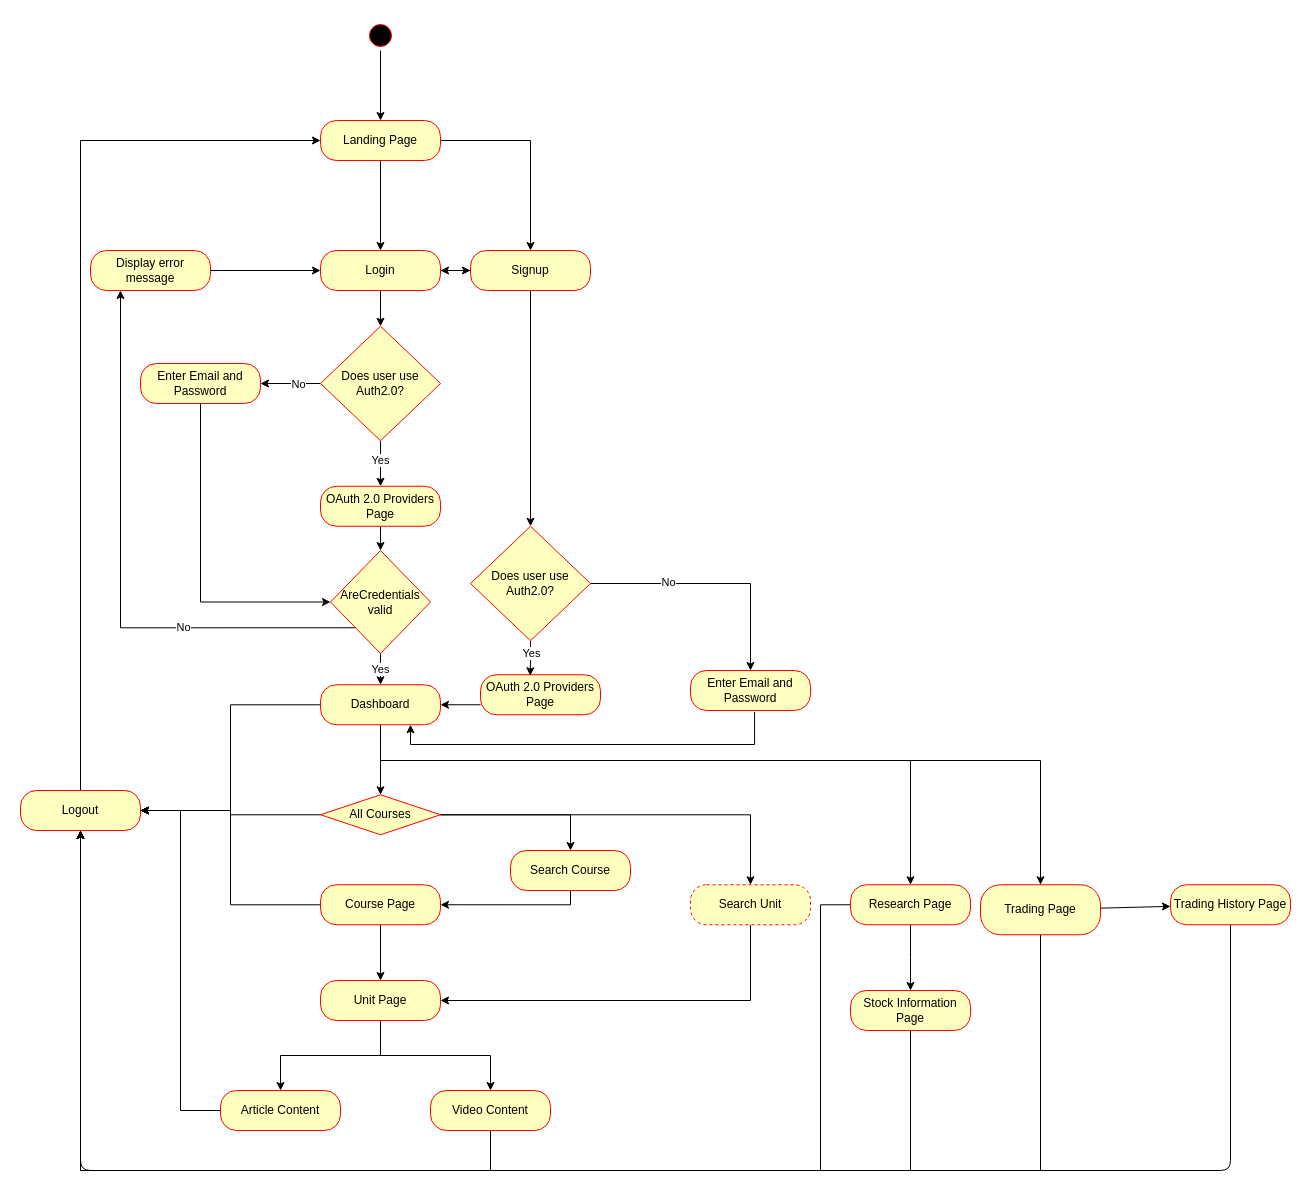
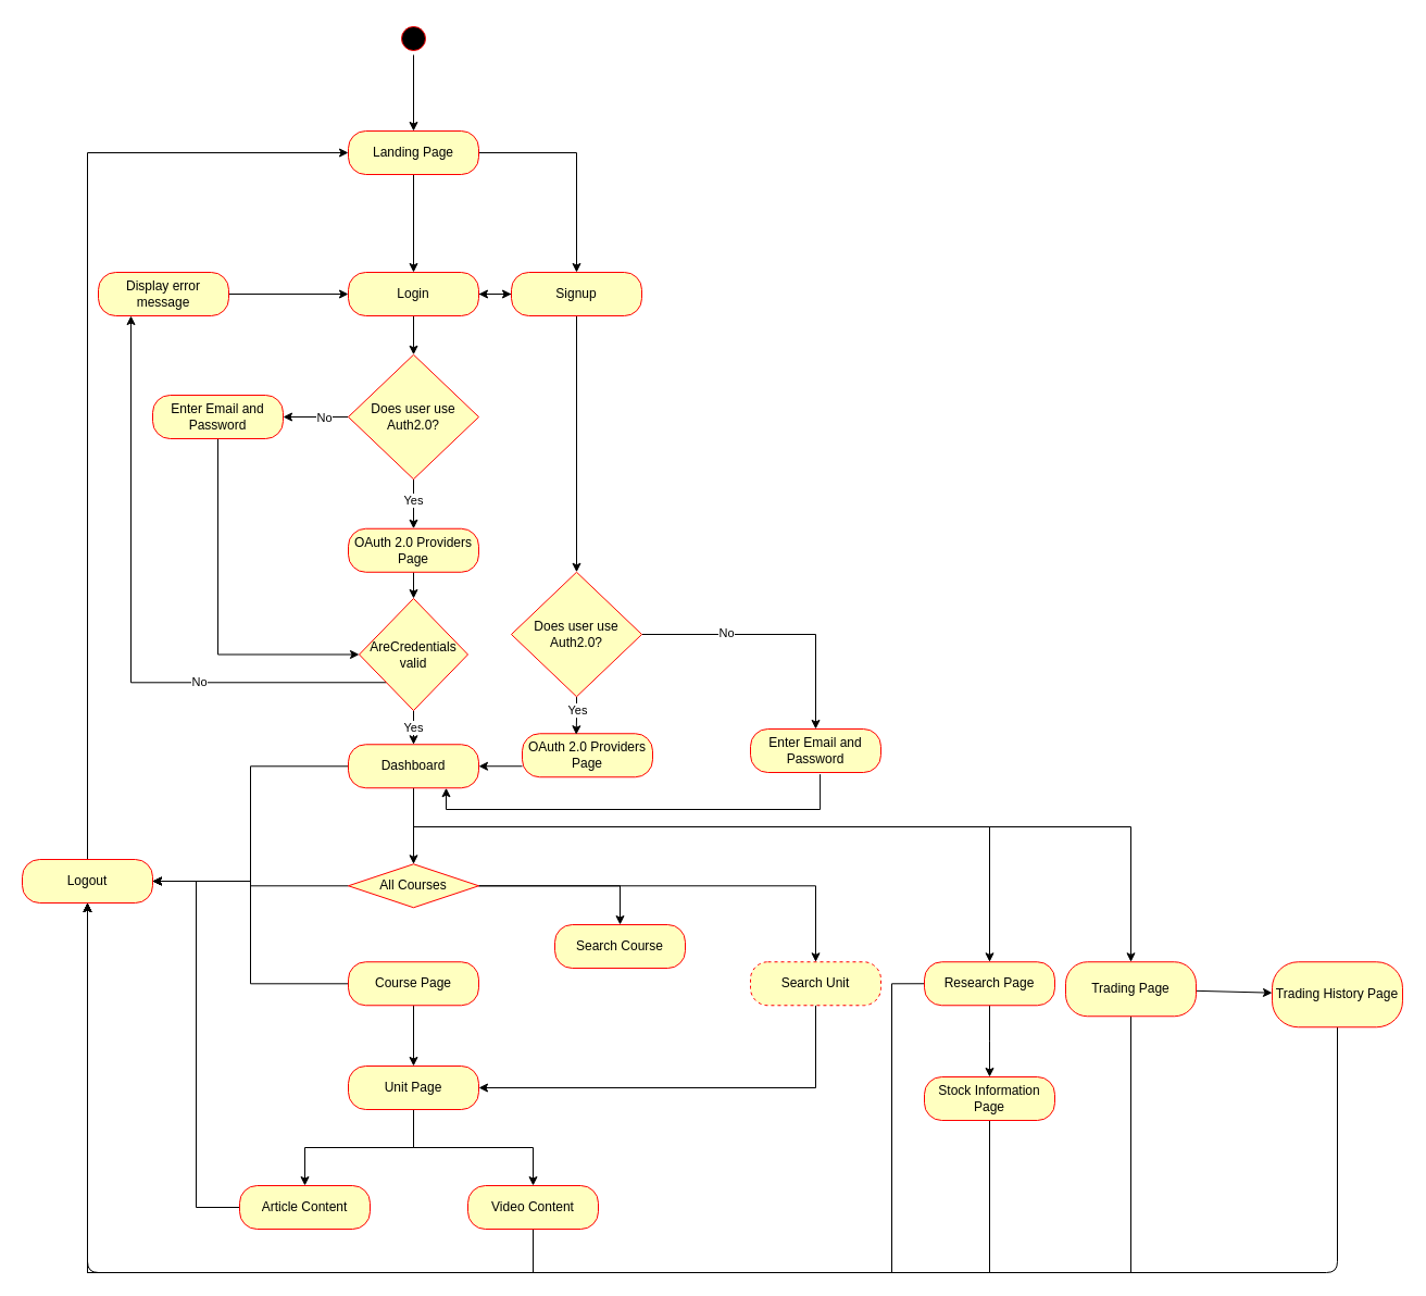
  <mxCell id="0" />
  <mxCell id="1" parent="0" />
  <mxCell id="2" style="edgeStyle=orthogonalEdgeStyle;rounded=0;orthogonalLoop=1;jettySize=auto;html=1;entryX=0.5;entryY=0;entryDx=0;entryDy=0;" parent="1" source="3" target="6" edge="1"><mxGeometry relative="1" as="geometry" /></mxCell>
  <mxCell id="3" value="" style="ellipse;html=1;shape=startState;fillColor=#000000;strokeColor=#ff0000;" parent="1" vertex="1"><mxGeometry x="365" y="20" width="30" height="30" as="geometry" /></mxCell>
  <mxCell id="4" style="edgeStyle=orthogonalEdgeStyle;rounded=0;orthogonalLoop=1;jettySize=auto;html=1;entryX=0.5;entryY=0;entryDx=0;entryDy=0;" parent="1" source="6" target="9" edge="1"><mxGeometry relative="1" as="geometry" /></mxCell>
  <mxCell id="5" style="edgeStyle=orthogonalEdgeStyle;rounded=0;orthogonalLoop=1;jettySize=auto;html=1;entryX=0.5;entryY=0;entryDx=0;entryDy=0;" parent="1" source="6" target="12" edge="1"><mxGeometry relative="1" as="geometry" /></mxCell>
  <mxCell id="6" value="Landing Page" style="rounded=1;whiteSpace=wrap;html=1;arcSize=40;fontColor=#000000;fillColor=#ffffc0;strokeColor=#ff0000;" parent="1" vertex="1"><mxGeometry x="320" y="120" width="120" height="40" as="geometry" /></mxCell>
  <mxCell id="7" style="edgeStyle=orthogonalEdgeStyle;rounded=0;orthogonalLoop=1;jettySize=auto;html=1;" parent="1" source="9" edge="1"><mxGeometry relative="1" as="geometry"><mxPoint x="470" y="270" as="targetPoint" /></mxGeometry></mxCell>
  <mxCell id="8" style="edgeStyle=orthogonalEdgeStyle;rounded=0;orthogonalLoop=1;jettySize=auto;html=1;entryX=0.5;entryY=0;entryDx=0;entryDy=0;" parent="1" source="9" target="48" edge="1"><mxGeometry relative="1" as="geometry" /></mxCell>
  <mxCell id="9" value="Login" style="rounded=1;whiteSpace=wrap;html=1;arcSize=40;fontColor=#000000;fillColor=#ffffc0;strokeColor=#ff0000;" parent="1" vertex="1"><mxGeometry x="320" y="250" width="120" height="40" as="geometry" /></mxCell>
  <mxCell id="10" style="edgeStyle=orthogonalEdgeStyle;rounded=0;orthogonalLoop=1;jettySize=auto;html=1;" parent="1" source="12" target="9" edge="1"><mxGeometry relative="1" as="geometry" /></mxCell>
  <mxCell id="11" value="" style="edgeStyle=orthogonalEdgeStyle;rounded=0;orthogonalLoop=1;jettySize=auto;html=1;" parent="1" source="12" target="41" edge="1"><mxGeometry relative="1" as="geometry" /></mxCell>
  <mxCell id="12" value="Signup" style="rounded=1;whiteSpace=wrap;html=1;arcSize=40;fontColor=#000000;fillColor=#ffffc0;strokeColor=#ff0000;" parent="1" vertex="1"><mxGeometry x="470" y="250" width="120" height="40" as="geometry" /></mxCell>
  <mxCell id="13" value="Yes" style="edgeStyle=orthogonalEdgeStyle;rounded=0;orthogonalLoop=1;jettySize=auto;html=1;entryX=0.5;entryY=0;entryDx=0;entryDy=0;" parent="1" source="16" target="21" edge="1"><mxGeometry relative="1" as="geometry" /></mxCell>
  <mxCell id="14" style="edgeStyle=orthogonalEdgeStyle;rounded=0;orthogonalLoop=1;jettySize=auto;html=1;exitX=0;exitY=1;exitDx=0;exitDy=0;" parent="1" source="16" target="23" edge="1"><mxGeometry relative="1" as="geometry"><Array as="points"><mxPoint x="120" y="627" /></Array></mxGeometry></mxCell>
  <mxCell id="15" value="No" style="edgeLabel;html=1;align=center;verticalAlign=middle;resizable=0;points=[];" parent="14" vertex="1" connectable="0"><mxGeometry x="-0.399" y="-1" relative="1" as="geometry"><mxPoint as="offset" /></mxGeometry></mxCell>
  <mxCell id="16" value="AreCredentials valid" style="rhombus;whiteSpace=wrap;html=1;fontColor=#000000;fillColor=#ffffc0;strokeColor=#ff0000;" parent="1" vertex="1"><mxGeometry x="330" y="550" width="100" height="103" as="geometry" /></mxCell>
  <mxCell id="17" style="edgeStyle=orthogonalEdgeStyle;rounded=0;orthogonalLoop=1;jettySize=auto;html=1;entryX=0.5;entryY=0;entryDx=0;entryDy=0;" parent="1" source="21" target="27" edge="1"><mxGeometry relative="1" as="geometry" /></mxCell>
  <mxCell id="18" style="edgeStyle=orthogonalEdgeStyle;rounded=0;orthogonalLoop=1;jettySize=auto;html=1;entryX=1;entryY=0.5;entryDx=0;entryDy=0;" parent="1" source="21" target="54" edge="1"><mxGeometry relative="1" as="geometry" /></mxCell>
  <mxCell id="19" style="edgeStyle=orthogonalEdgeStyle;rounded=0;orthogonalLoop=1;jettySize=auto;html=1;exitX=0.5;exitY=1;exitDx=0;exitDy=0;entryX=0.5;entryY=0;entryDx=0;entryDy=0;" parent="1" source="21" target="64" edge="1"><mxGeometry relative="1" as="geometry"><mxPoint x="910" y="810" as="targetPoint" /><Array as="points"><mxPoint x="380" y="760" /><mxPoint x="910" y="760" /></Array></mxGeometry></mxCell>
  <mxCell id="20" style="edgeStyle=orthogonalEdgeStyle;rounded=0;orthogonalLoop=1;jettySize=auto;html=1;" parent="1" source="21" target="67" edge="1"><mxGeometry relative="1" as="geometry"><Array as="points"><mxPoint x="380" y="760" /><mxPoint x="1040" y="760" /></Array></mxGeometry></mxCell>
  <mxCell id="21" value="Dashboard" style="rounded=1;whiteSpace=wrap;html=1;arcSize=40;fontColor=#000000;fillColor=#ffffc0;strokeColor=#ff0000;" parent="1" vertex="1"><mxGeometry x="320" y="684.25" width="120" height="40" as="geometry" /></mxCell>
  <mxCell id="22" style="edgeStyle=orthogonalEdgeStyle;rounded=0;orthogonalLoop=1;jettySize=auto;html=1;entryX=0;entryY=0.5;entryDx=0;entryDy=0;" parent="1" source="23" target="9" edge="1"><mxGeometry relative="1" as="geometry"><Array as="points"><mxPoint x="200" y="270" /></Array></mxGeometry></mxCell>
  <mxCell id="23" value="Display error message" style="rounded=1;whiteSpace=wrap;html=1;arcSize=40;fontColor=#000000;fillColor=#ffffc0;strokeColor=#ff0000;" parent="1" vertex="1"><mxGeometry x="90" y="250" width="120" height="40" as="geometry" /></mxCell>
  <mxCell id="24" style="edgeStyle=orthogonalEdgeStyle;rounded=0;orthogonalLoop=1;jettySize=auto;html=1;entryX=1;entryY=0.5;entryDx=0;entryDy=0;" parent="1" source="27" target="54" edge="1"><mxGeometry relative="1" as="geometry" /></mxCell>
  <mxCell id="25" style="edgeStyle=orthogonalEdgeStyle;rounded=0;orthogonalLoop=1;jettySize=auto;html=1;entryX=0.5;entryY=0;entryDx=0;entryDy=0;" parent="1" source="27" target="59" edge="1"><mxGeometry relative="1" as="geometry" /></mxCell>
  <mxCell id="26" style="edgeStyle=orthogonalEdgeStyle;rounded=0;orthogonalLoop=1;jettySize=auto;html=1;entryX=0.5;entryY=0;entryDx=0;entryDy=0;" parent="1" source="27" target="61" edge="1"><mxGeometry relative="1" as="geometry" /></mxCell>
  <mxCell id="27" value="All Courses" style="rhombus;whiteSpace=wrap;html=1;arcSize=40;fontColor=#000000;fillColor=#ffffc0;strokeColor=#ff0000;" parent="1" vertex="1"><mxGeometry x="320" y="794.25" width="120" height="40" as="geometry" /></mxCell>
  <mxCell id="28" style="edgeStyle=orthogonalEdgeStyle;rounded=0;orthogonalLoop=1;jettySize=auto;html=1;entryX=1;entryY=0.5;entryDx=0;entryDy=0;" parent="1" source="30" target="54" edge="1"><mxGeometry relative="1" as="geometry" /></mxCell>
  <mxCell id="29" style="edgeStyle=orthogonalEdgeStyle;rounded=0;orthogonalLoop=1;jettySize=auto;html=1;" parent="1" source="30" target="57" edge="1"><mxGeometry relative="1" as="geometry" /></mxCell>
  <mxCell id="30" value="Course Page" style="rounded=1;whiteSpace=wrap;html=1;arcSize=40;fontColor=#000000;fillColor=#ffffc0;strokeColor=#ff0000;" parent="1" vertex="1"><mxGeometry x="320" y="884.25" width="120" height="40" as="geometry" /></mxCell>
  <mxCell id="31" style="edgeStyle=orthogonalEdgeStyle;rounded=0;orthogonalLoop=1;jettySize=auto;html=1;entryX=1;entryY=0.5;entryDx=0;entryDy=0;" parent="1" source="32" target="54" edge="1"><mxGeometry relative="1" as="geometry" /></mxCell>
  <mxCell id="32" value="Article Content" style="rounded=1;whiteSpace=wrap;html=1;arcSize=40;fontColor=#000000;fillColor=#ffffc0;strokeColor=#ff0000;" parent="1" vertex="1"><mxGeometry x="220" y="1090" width="120" height="40" as="geometry" /></mxCell>
  <mxCell id="33" style="edgeStyle=orthogonalEdgeStyle;rounded=0;orthogonalLoop=1;jettySize=auto;html=1;entryX=0.5;entryY=1;entryDx=0;entryDy=0;" parent="1" source="34" target="54" edge="1"><mxGeometry relative="1" as="geometry"><Array as="points"><mxPoint x="490" y="1170" /><mxPoint x="80" y="1170" /></Array></mxGeometry></mxCell>
  <mxCell id="34" value="Video Content" style="rounded=1;whiteSpace=wrap;html=1;arcSize=40;fontColor=#000000;fillColor=#ffffc0;strokeColor=#ff0000;" parent="1" vertex="1"><mxGeometry x="430" y="1090" width="120" height="40" as="geometry" /></mxCell>
  <mxCell id="35" style="edgeStyle=orthogonalEdgeStyle;rounded=0;orthogonalLoop=1;jettySize=auto;html=1;entryX=1;entryY=0.5;entryDx=0;entryDy=0;" parent="1" source="36" target="21" edge="1"><mxGeometry relative="1" as="geometry"><Array as="points"><mxPoint x="510" y="704.25" /><mxPoint x="510" y="704.25" /></Array></mxGeometry></mxCell>
  <mxCell id="36" value="OAuth 2.0 Providers Page" style="rounded=1;whiteSpace=wrap;html=1;arcSize=40;fontColor=#000000;fillColor=#ffffc0;strokeColor=#ff0000;" parent="1" vertex="1"><mxGeometry x="480" y="674.25" width="120" height="40" as="geometry" /></mxCell>
  <mxCell id="37" style="edgeStyle=orthogonalEdgeStyle;rounded=0;orthogonalLoop=1;jettySize=auto;html=1;exitX=1;exitY=0.5;exitDx=0;exitDy=0;entryX=0.5;entryY=0;entryDx=0;entryDy=0;" parent="1" source="41" target="43" edge="1"><mxGeometry relative="1" as="geometry"><mxPoint x="740" y="674.25" as="targetPoint" /></mxGeometry></mxCell>
  <mxCell id="38" value="No" style="edgeLabel;html=1;align=center;verticalAlign=middle;resizable=0;points=[];" parent="37" vertex="1" connectable="0"><mxGeometry x="-0.375" y="2" relative="1" as="geometry"><mxPoint as="offset" /></mxGeometry></mxCell>
  <mxCell id="39" style="edgeStyle=orthogonalEdgeStyle;rounded=0;orthogonalLoop=1;jettySize=auto;html=1;entryX=0.414;entryY=0.024;entryDx=0;entryDy=0;entryPerimeter=0;" parent="1" source="41" target="36" edge="1"><mxGeometry relative="1" as="geometry"><mxPoint x="530" y="670" as="targetPoint" /></mxGeometry></mxCell>
  <mxCell id="40" value="Yes" style="edgeLabel;html=1;align=center;verticalAlign=middle;resizable=0;points=[];" parent="39" vertex="1" connectable="0"><mxGeometry x="-0.805" y="-2" relative="1" as="geometry"><mxPoint x="2" y="9" as="offset" /></mxGeometry></mxCell>
  <mxCell id="41" value="Does user use Auth2.0?" style="rhombus;whiteSpace=wrap;html=1;fontColor=#000000;fillColor=#ffffc0;strokeColor=#ff0000;" parent="1" vertex="1"><mxGeometry x="470" y="525.75" width="120" height="114.5" as="geometry" /></mxCell>
  <mxCell id="42" style="edgeStyle=orthogonalEdgeStyle;rounded=0;orthogonalLoop=1;jettySize=auto;html=1;entryX=0.75;entryY=1;entryDx=0;entryDy=0;exitX=0.534;exitY=1.041;exitDx=0;exitDy=0;exitPerimeter=0;" parent="1" source="43" target="21" edge="1"><mxGeometry relative="1" as="geometry"><mxPoint x="740" y="714.25" as="sourcePoint" /><Array as="points"><mxPoint x="754" y="744" /><mxPoint x="410" y="744" /></Array></mxGeometry></mxCell>
  <mxCell id="43" value="Enter Email and Password" style="rounded=1;whiteSpace=wrap;html=1;arcSize=40;fontColor=#000000;fillColor=#ffffc0;strokeColor=#ff0000;" parent="1" vertex="1"><mxGeometry x="690" y="670" width="120" height="40" as="geometry" /></mxCell>
  <mxCell id="44" style="edgeStyle=orthogonalEdgeStyle;rounded=0;orthogonalLoop=1;jettySize=auto;html=1;entryX=0.5;entryY=0;entryDx=0;entryDy=0;" parent="1" source="48" target="52" edge="1"><mxGeometry relative="1" as="geometry"><mxPoint x="380" y="500" as="targetPoint" /></mxGeometry></mxCell>
  <mxCell id="45" value="Yes" style="edgeLabel;html=1;align=center;verticalAlign=middle;resizable=0;points=[];" parent="44" vertex="1" connectable="0"><mxGeometry x="-0.146" y="-1" relative="1" as="geometry"><mxPoint as="offset" /></mxGeometry></mxCell>
  <mxCell id="46" style="edgeStyle=orthogonalEdgeStyle;rounded=0;orthogonalLoop=1;jettySize=auto;html=1;exitX=0;exitY=0.5;exitDx=0;exitDy=0;entryX=1;entryY=0.5;entryDx=0;entryDy=0;" parent="1" source="48" target="50" edge="1"><mxGeometry relative="1" as="geometry" /></mxCell>
  <mxCell id="47" value="No" style="edgeLabel;html=1;align=center;verticalAlign=middle;resizable=0;points=[];" parent="46" vertex="1" connectable="0"><mxGeometry x="-0.25" relative="1" as="geometry"><mxPoint as="offset" /></mxGeometry></mxCell>
  <mxCell id="48" value="Does user use Auth2.0?" style="rhombus;whiteSpace=wrap;html=1;fontColor=#000000;fillColor=#ffffc0;strokeColor=#ff0000;" parent="1" vertex="1"><mxGeometry x="320" y="325.75" width="120" height="114.5" as="geometry" /></mxCell>
  <mxCell id="49" style="edgeStyle=orthogonalEdgeStyle;rounded=0;orthogonalLoop=1;jettySize=auto;html=1;entryX=0;entryY=0.5;entryDx=0;entryDy=0;" parent="1" source="50" target="16" edge="1"><mxGeometry relative="1" as="geometry"><Array as="points"><mxPoint x="200" y="602" /></Array></mxGeometry></mxCell>
  <mxCell id="50" value="Enter Email and Password" style="rounded=1;whiteSpace=wrap;html=1;arcSize=40;fontColor=#000000;fillColor=#ffffc0;strokeColor=#ff0000;" parent="1" vertex="1"><mxGeometry x="140" y="363" width="120" height="40" as="geometry" /></mxCell>
  <mxCell id="51" style="edgeStyle=orthogonalEdgeStyle;rounded=0;orthogonalLoop=1;jettySize=auto;html=1;" parent="1" source="52" target="16" edge="1"><mxGeometry relative="1" as="geometry" /></mxCell>
  <mxCell id="52" value="OAuth 2.0 Providers Page" style="rounded=1;whiteSpace=wrap;html=1;arcSize=40;fontColor=#000000;fillColor=#ffffc0;strokeColor=#ff0000;" parent="1" vertex="1"><mxGeometry x="320" y="485.75" width="120" height="40" as="geometry" /></mxCell>
  <mxCell id="53" style="edgeStyle=orthogonalEdgeStyle;rounded=0;orthogonalLoop=1;jettySize=auto;html=1;entryX=0;entryY=0.5;entryDx=0;entryDy=0;" parent="1" source="54" target="6" edge="1"><mxGeometry relative="1" as="geometry"><Array as="points"><mxPoint x="80" y="140" /></Array></mxGeometry></mxCell>
  <mxCell id="54" value="Logout" style="rounded=1;whiteSpace=wrap;html=1;arcSize=40;fontColor=#000000;fillColor=#ffffc0;strokeColor=#ff0000;" parent="1" vertex="1"><mxGeometry x="20" y="790" width="120" height="40" as="geometry" /></mxCell>
  <mxCell id="55" style="edgeStyle=orthogonalEdgeStyle;rounded=0;orthogonalLoop=1;jettySize=auto;html=1;entryX=0.5;entryY=0;entryDx=0;entryDy=0;" parent="1" source="57" target="32" edge="1"><mxGeometry relative="1" as="geometry" /></mxCell>
  <mxCell id="56" style="edgeStyle=orthogonalEdgeStyle;rounded=0;orthogonalLoop=1;jettySize=auto;html=1;" parent="1" source="57" target="34" edge="1"><mxGeometry relative="1" as="geometry" /></mxCell>
  <mxCell id="57" value="Unit Page" style="rounded=1;whiteSpace=wrap;html=1;arcSize=40;fontColor=#000000;fillColor=#ffffc0;strokeColor=#ff0000;" parent="1" vertex="1"><mxGeometry x="320" y="980" width="120" height="40" as="geometry" /></mxCell>
  <mxCell id="58" style="edgeStyle=orthogonalEdgeStyle;rounded=0;orthogonalLoop=1;jettySize=auto;html=1;entryX=1;entryY=0.5;entryDx=0;entryDy=0;" parent="1" source="59" target="57" edge="1"><mxGeometry relative="1" as="geometry"><Array as="points"><mxPoint x="750" y="1000" /></Array></mxGeometry></mxCell>
  <mxCell id="59" value="Search Unit" style="rounded=1;whiteSpace=wrap;html=1;arcSize=40;fontColor=#000000;fillColor=#ffffc0;strokeColor=#ff0000;dashed=1;" parent="1" vertex="1"><mxGeometry x="690" y="884.25" width="120" height="40" as="geometry" /></mxCell>
- <mxCell id="60" style="edgeStyle=orthogonalEdgeStyle;rounded=0;orthogonalLoop=1;jettySize=auto;html=1;entryX=1;entryY=0.5;entryDx=0;entryDy=0;" parent="1" source="61" target="30" edge="1"><mxGeometry relative="1" as="geometry"><Array as="points"><mxPoint x="570" y="904" /></Array></mxGeometry></mxCell>
  <mxCell id="61" value="Search Course" style="rounded=1;whiteSpace=wrap;html=1;arcSize=40;fontColor=#000000;fillColor=#ffffc0;strokeColor=#ff0000;" parent="1" vertex="1"><mxGeometry x="510" y="850" width="120" height="40" as="geometry" /></mxCell>
  <mxCell id="62" style="edgeStyle=orthogonalEdgeStyle;rounded=0;orthogonalLoop=1;jettySize=auto;html=1;" parent="1" source="64" edge="1"><mxGeometry relative="1" as="geometry"><mxPoint x="910" y="990" as="targetPoint" /></mxGeometry></mxCell>
  <mxCell id="63" style="edgeStyle=orthogonalEdgeStyle;rounded=0;orthogonalLoop=1;jettySize=auto;html=1;exitX=0;exitY=0.5;exitDx=0;exitDy=0;entryX=0.5;entryY=1;entryDx=0;entryDy=0;" parent="1" source="64" target="54" edge="1"><mxGeometry relative="1" as="geometry"><Array as="points"><mxPoint x="820" y="904" /><mxPoint x="820" y="1170" /><mxPoint x="80" y="1170" /></Array></mxGeometry></mxCell>
  <mxCell id="64" value="Research Page" style="rounded=1;whiteSpace=wrap;html=1;arcSize=40;fontColor=#000000;fillColor=#ffffc0;strokeColor=#ff0000;" parent="1" vertex="1"><mxGeometry x="850" y="884.25" width="120" height="40" as="geometry" /></mxCell>
  <mxCell id="65" style="edgeStyle=orthogonalEdgeStyle;rounded=0;orthogonalLoop=1;jettySize=auto;html=1;" parent="1" source="67" target="54" edge="1"><mxGeometry relative="1" as="geometry"><mxPoint x="80" y="840" as="targetPoint" /><Array as="points"><mxPoint x="1040" y="1170" /><mxPoint x="80" y="1170" /></Array></mxGeometry></mxCell>
  <mxCell id="66" style="edgeStyle=none;html=1;" edge="1" parent="1" source="67" target="71"><mxGeometry relative="1" as="geometry" /></mxCell>
  <mxCell id="67" value="Trading Page" style="rounded=1;whiteSpace=wrap;html=1;arcSize=40;fontColor=#000000;fillColor=#ffffc0;strokeColor=#ff0000;" parent="1" vertex="1"><mxGeometry x="980" y="884.25" width="120" height="50" as="geometry" /></mxCell>
  <mxCell id="68" style="edgeStyle=orthogonalEdgeStyle;rounded=0;orthogonalLoop=1;jettySize=auto;html=1;" parent="1" source="69" target="54" edge="1"><mxGeometry relative="1" as="geometry"><Array as="points"><mxPoint x="910" y="1170" /><mxPoint x="80" y="1170" /></Array></mxGeometry></mxCell>
  <mxCell id="69" value="Stock Information Page" style="rounded=1;whiteSpace=wrap;html=1;arcSize=40;fontColor=#000000;fillColor=#ffffc0;strokeColor=#ff0000;" parent="1" vertex="1"><mxGeometry x="850" y="990" width="120" height="40" as="geometry" /></mxCell>
  <mxCell id="70" style="edgeStyle=none;html=1;entryX=0.5;entryY=1;entryDx=0;entryDy=0;" edge="1" parent="1" source="71" target="54"><mxGeometry relative="1" as="geometry"><mxPoint x="400" y="1200" as="targetPoint" /><Array as="points"><mxPoint x="1230" y="1170" /><mxPoint x="80" y="1170" /></Array></mxGeometry></mxCell>
- <mxCell id="71" value="Trading History Page" style="rounded=1;whiteSpace=wrap;html=1;arcSize=40;fontColor=#000000;fillColor=#ffffc0;strokeColor=#ff0000;" vertex="1" parent="1"><mxGeometry x="1170" y="884.25" width="120" height="40" as="geometry" /></mxCell>
+ <mxCell id="71" value="Trading History Page" style="rounded=1;whiteSpace=wrap;html=1;arcSize=40;fontColor=#000000;fillColor=#ffffc0;strokeColor=#ff0000;" vertex="1" parent="1"><mxGeometry x="1170" y="884.25" width="120" height="60" as="geometry" /></mxCell>
